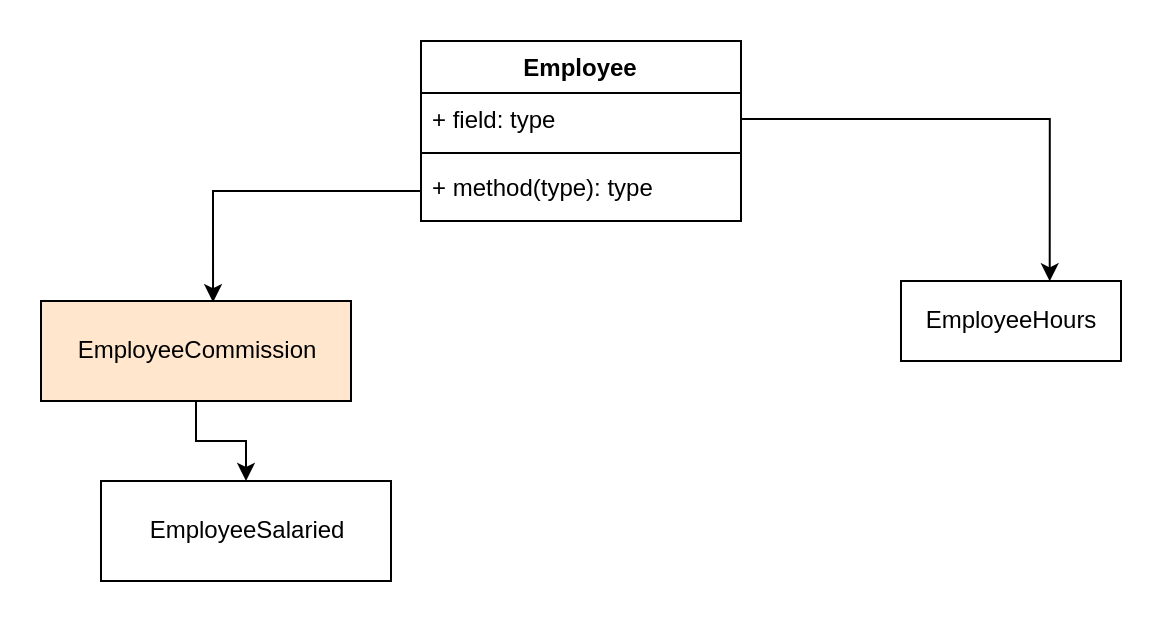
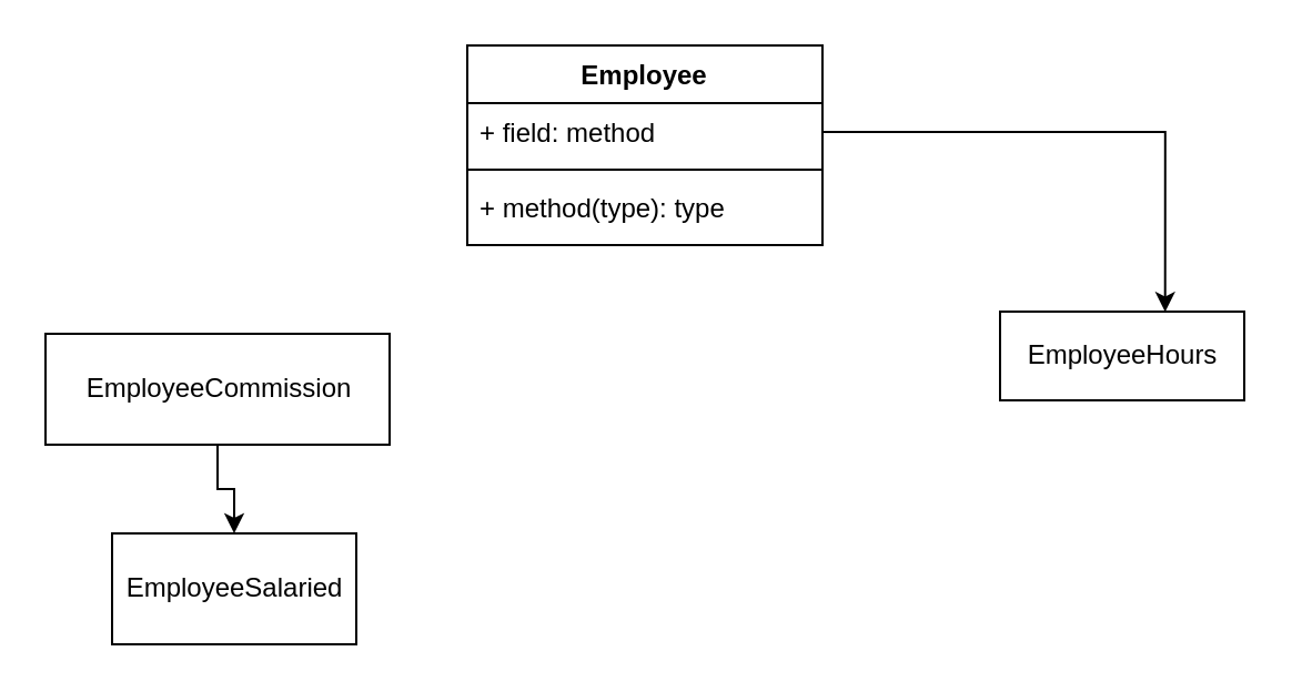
  <mxCell id="0" />
  <mxCell id="1" parent="0" />
  <mxCell id="2" value="Employee" style="swimlane;fontStyle=1;align=center;verticalAlign=top;childLayout=stackLayout;horizontal=1;startSize=26;horizontalStack=0;resizeParent=1;resizeParentMax=0;resizeLast=0;collapsible=1;marginBottom=0;" vertex="1" parent="1"><mxGeometry x="210" y="20" width="160" height="90" as="geometry" /></mxCell>
- <mxCell id="3" value="+ field: type" style="text;strokeColor=none;fillColor=none;align=left;verticalAlign=top;spacingLeft=4;spacingRight=4;overflow=hidden;rotatable=0;points=[[0,0.5],[1,0.5]];portConstraint=eastwest;" vertex="1" parent="2"><mxGeometry y="26" width="160" height="26" as="geometry" /></mxCell>
+ <mxCell id="3" value="+ field: method" style="text;strokeColor=none;fillColor=none;align=left;verticalAlign=top;spacingLeft=4;spacingRight=4;overflow=hidden;rotatable=0;points=[[0,0.5],[1,0.5]];portConstraint=eastwest;" vertex="1" parent="2"><mxGeometry y="26" width="160" height="26" as="geometry" /></mxCell>
  <mxCell id="4" value="" style="line;strokeWidth=1;fillColor=none;align=left;verticalAlign=middle;spacingTop=-1;spacingLeft=3;spacingRight=3;rotatable=0;labelPosition=right;points=[];portConstraint=eastwest;" vertex="1" parent="2"><mxGeometry y="52" width="160" height="8" as="geometry" /></mxCell>
  <mxCell id="5" value="+ method(type): type" style="text;strokeColor=none;fillColor=none;align=left;verticalAlign=top;spacingLeft=4;spacingRight=4;overflow=hidden;rotatable=0;points=[[0,0.5],[1,0.5]];portConstraint=eastwest;" vertex="1" parent="2"><mxGeometry y="60" width="160" height="30" as="geometry" /></mxCell>
  <mxCell id="6" value="EmployeeHours" style="html=1;" vertex="1" parent="1"><mxGeometry x="450" y="140" width="110" height="40" as="geometry" /></mxCell>
  <mxCell id="7" style="edgeStyle=orthogonalEdgeStyle;rounded=0;orthogonalLoop=1;jettySize=auto;html=1;" edge="1" parent="1" source="8" target="9"><mxGeometry relative="1" as="geometry" /></mxCell>
- <mxCell id="8" value="EmployeeCommission" style="html=1;fillColor=#ffe6cc;" vertex="1" parent="1"><mxGeometry x="20" y="150" width="155" height="50" as="geometry" /></mxCell>
- <mxCell id="9" value="EmployeeSalaried" style="html=1;" vertex="1" parent="1"><mxGeometry x="50" y="240" width="145" height="50" as="geometry" /></mxCell>
- <mxCell id="10" style="edgeStyle=orthogonalEdgeStyle;rounded=0;orthogonalLoop=1;jettySize=auto;html=1;entryX=0.555;entryY=0.012;entryDx=0;entryDy=0;entryPerimeter=0;" edge="1" parent="1" source="5" target="8"><mxGeometry relative="1" as="geometry" /></mxCell>
+ <mxCell id="8" value="EmployeeCommission" style="html=1;" vertex="1" parent="1"><mxGeometry x="20" y="150" width="155" height="50" as="geometry" /></mxCell>
+ <mxCell id="9" value="EmployeeSalaried" style="html=1;" vertex="1" parent="1"><mxGeometry x="50" y="240" width="110" height="50" as="geometry" /></mxCell>
  <mxCell id="11" style="edgeStyle=orthogonalEdgeStyle;rounded=0;orthogonalLoop=1;jettySize=auto;html=1;entryX=0.676;entryY=0.004;entryDx=0;entryDy=0;entryPerimeter=0;" edge="1" parent="1" source="3" target="6"><mxGeometry relative="1" as="geometry" /></mxCell>
